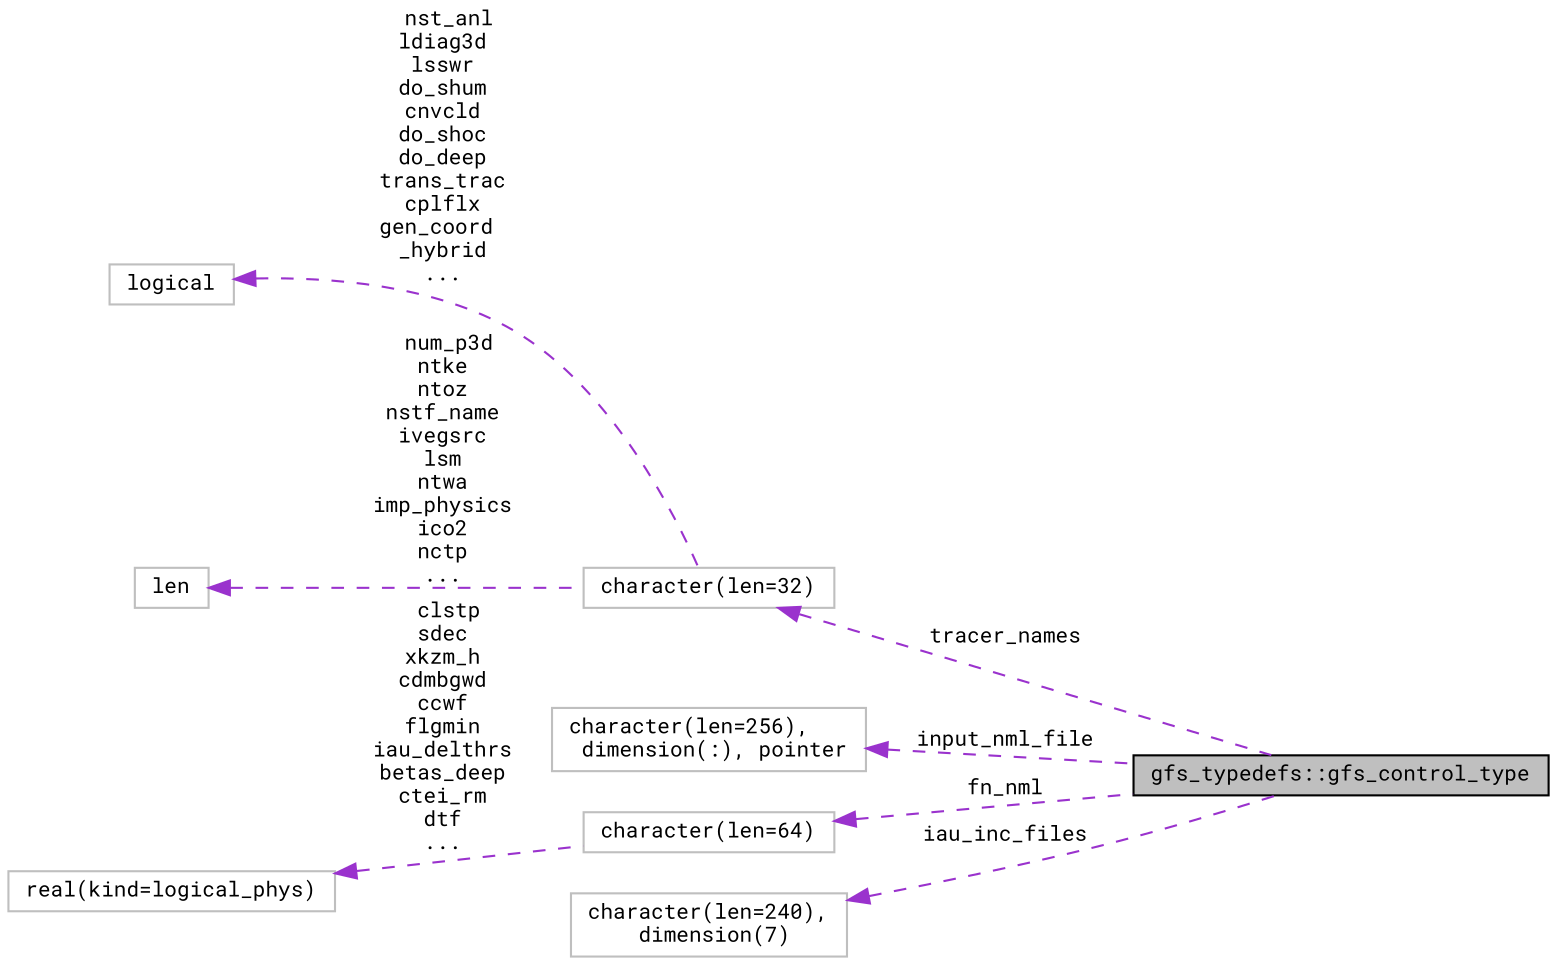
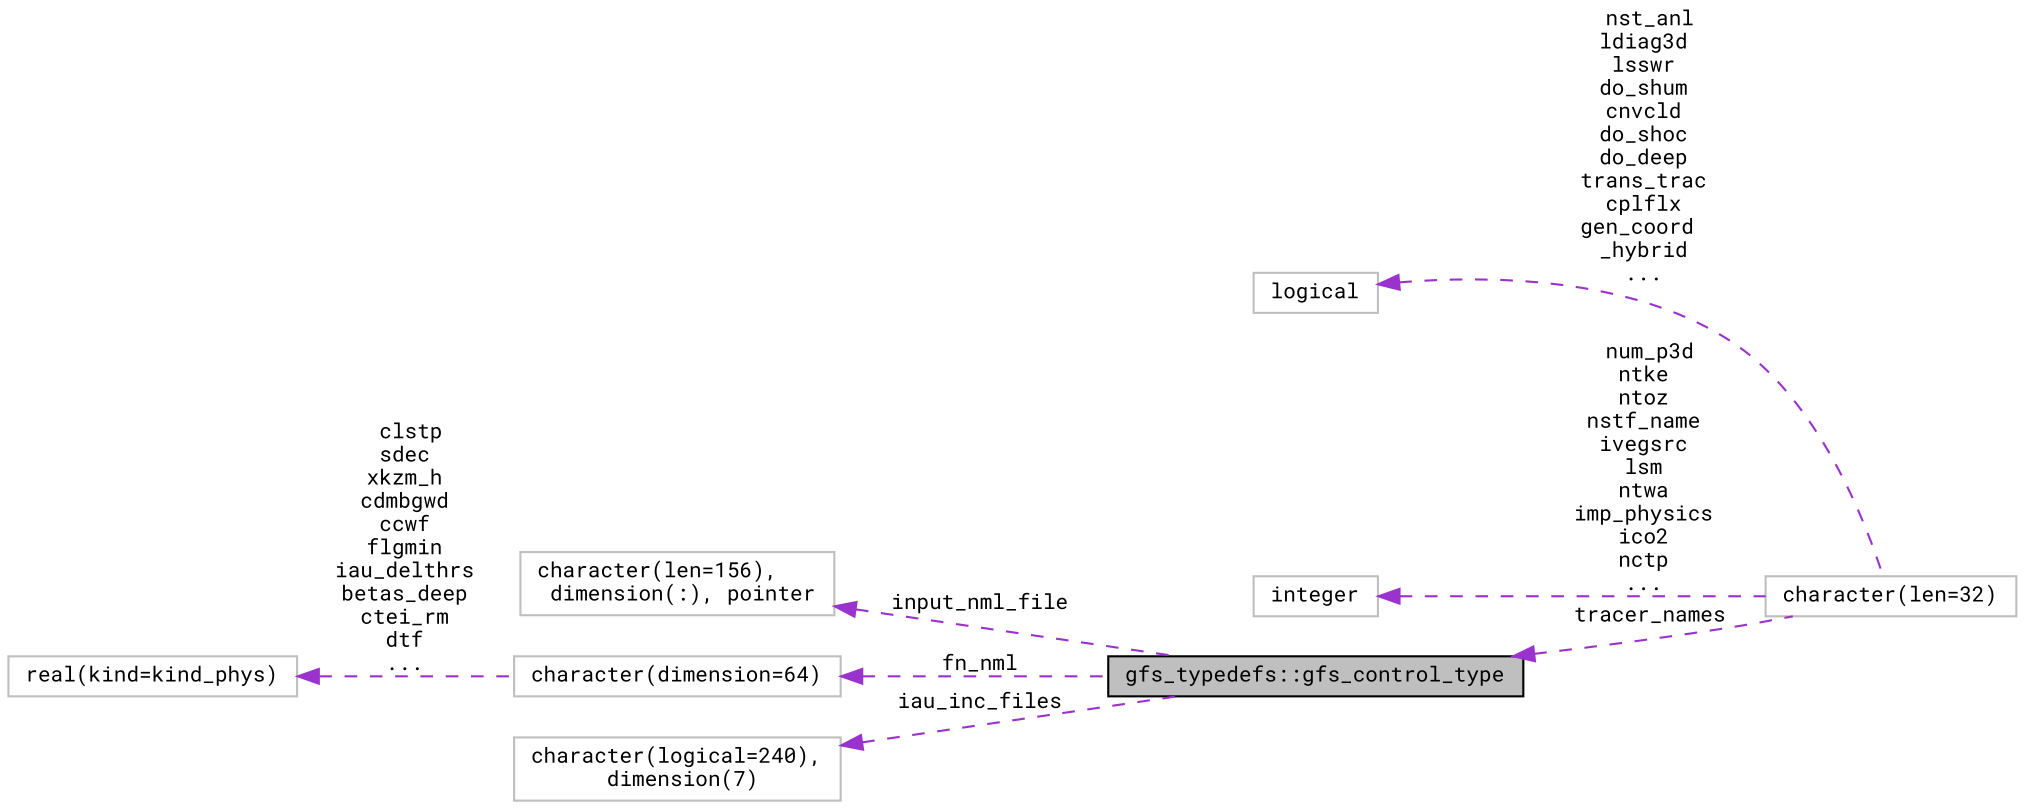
  digraph {
    fontname="Roboto Mono"
    rankdir=LR
    node [color=grey75 fillcolor=white fontname="Roboto Mono" fontsize=10 shape=record style=filled]
    edge [color=darkorchid3 dir=back fontname="Roboto Mono" fontsize=10 labelfontname=Helvetica labelfontsize=10 style=dashed]
    n1 [color=black fillcolor=grey75 fontcolor=black height=0.2 label="gfs_typedefs::gfs_control_type" width=0.4]
    n2 [height=0.2 label=logical width=0.4]
    n3 [height=0.2 label="character(len=32)" width=0.4]
-   n4 [height=0.2 label="character(len=256),\l dimension(:), pointer" width=0.4]
-   n5 [height=0.2 label="character(len=64)" width=0.4]
-   n6 [height=0.2 label="character(len=240),\l dimension(7)" width=0.4]
-   n7 [height=0.2 label=len width=0.4]
-   n8 [height=0.2 label="real(kind=logical_phys)" width=0.4]
+   n4 [height=0.2 label="character(len=156),\l dimension(:), pointer" width=0.4]
+   n5 [height=0.2 label="character(dimension=64)" width=0.4]
+   n6 [height=0.2 label="character(logical=240),\l dimension(7)" width=0.4]
+   n7 [height=0.2 label=integer width=0.4]
+   n8 [height=0.2 label="real(kind=kind_phys)" width=0.4]
    n2 -> n3 [label=" nst_anl\nldiag3d\nlsswr\ndo_shum\ncnvcld\ndo_shoc\ndo_deep\ntrans_trac\ncplflx\ngen_coord\l_hybrid\n..."]
-   n3 -> n1 [label=" tracer_names"]
+   n1 -> n3 [label=" tracer_names"]
    n4 -> n1 [label=" input_nml_file"]
    n5 -> n1 [label=" fn_nml"]
    n6 -> n1 [label=" iau_inc_files"]
    n7 -> n3 [label=" num_p3d\nntke\nntoz\nnstf_name\nivegsrc\nlsm\nntwa\nimp_physics\nico2\nnctp\n..."]
    n8 -> n5 [label=" clstp\nsdec\nxkzm_h\ncdmbgwd\nccwf\nflgmin\niau_delthrs\nbetas_deep\nctei_rm\ndtf\n..."]
  }
